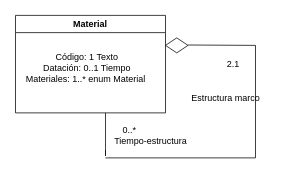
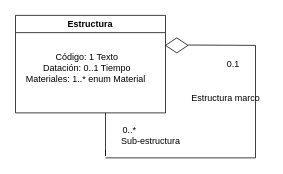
  <mxCell id="0" />
  <mxCell id="1" parent="0" />
- <mxCell id="2" value="Material" style="swimlane;whiteSpace=wrap;html=1;" vertex="1" parent="1"><mxGeometry x="20" y="20" width="200" height="130" as="geometry" /></mxCell>
+ <mxCell id="2" value="Estructura" style="swimlane;whiteSpace=wrap;html=1;" vertex="1" parent="1"><mxGeometry x="20" y="20" width="200" height="130" as="geometry" /></mxCell>
  <mxCell id="3" value="Código: 1 Texto&lt;br/&gt;Datación: 0..1 Tiempo&lt;br/&gt;Materiales: 1..* enum Material&amp;nbsp;" style="text;html=1;align=center;verticalAlign=middle;resizable=0;points=[];autosize=1;strokeColor=none;fillColor=none;" vertex="1" parent="2"><mxGeometry y="40" width="190" height="60" as="geometry" /></mxCell>
  <mxCell id="4" value="" style="rhombus;whiteSpace=wrap;html=1;" vertex="1" parent="1"><mxGeometry x="220" y="50" width="30" height="20" as="geometry" /></mxCell>
  <mxCell id="5" value="" style="endArrow=none;html=1;" edge="1" parent="1"><mxGeometry width="50" height="50" relative="1" as="geometry"><mxPoint x="250" y="59.5" as="sourcePoint" /><mxPoint x="340" y="60" as="targetPoint" /></mxGeometry></mxCell>
  <mxCell id="6" value="" style="endArrow=none;html=1;" edge="1" parent="1"><mxGeometry width="50" height="50" relative="1" as="geometry"><mxPoint x="340" y="210" as="sourcePoint" /><mxPoint x="340" y="60" as="targetPoint" /></mxGeometry></mxCell>
  <mxCell id="7" value="" style="endArrow=none;html=1;" edge="1" parent="1"><mxGeometry width="50" height="50" relative="1" as="geometry"><mxPoint x="140" y="210" as="sourcePoint" /><mxPoint x="340" y="210" as="targetPoint" /></mxGeometry></mxCell>
  <mxCell id="8" value="" style="endArrow=none;html=1;" edge="1" parent="1"><mxGeometry width="50" height="50" relative="1" as="geometry"><mxPoint x="140" y="200" as="sourcePoint" /><mxPoint x="140" y="150" as="targetPoint" /><Array as="points"><mxPoint x="140" y="210" /><mxPoint x="140" y="200" /></Array></mxGeometry></mxCell>
- <mxCell id="9" value="2.1" style="text;html=1;align=center;verticalAlign=middle;resizable=0;points=[];autosize=1;strokeColor=none;fillColor=none;" vertex="1" parent="1"><mxGeometry x="290" y="70" width="40" height="30" as="geometry" /></mxCell>
- <mxCell id="10" value="0..*&amp;nbsp; &amp;nbsp; &amp;nbsp; &amp;nbsp; &amp;nbsp; &amp;nbsp; &amp;nbsp; &amp;nbsp; &amp;nbsp;&lt;br&gt;Tiempo-estructura" style="text;html=1;align=center;verticalAlign=middle;resizable=0;points=[];autosize=1;strokeColor=none;fillColor=none;" vertex="1" parent="1"><mxGeometry x="150" y="160" width="100" height="40" as="geometry" /></mxCell>
+ <mxCell id="9" value="0.1" style="text;html=1;align=center;verticalAlign=middle;resizable=0;points=[];autosize=1;strokeColor=none;fillColor=none;" vertex="1" parent="1"><mxGeometry x="290" y="70" width="40" height="30" as="geometry" /></mxCell>
+ <mxCell id="10" value="0..*&amp;nbsp; &amp;nbsp; &amp;nbsp; &amp;nbsp; &amp;nbsp; &amp;nbsp; &amp;nbsp; &amp;nbsp; &amp;nbsp;&lt;br&gt;Sub-estructura" style="text;html=1;align=center;verticalAlign=middle;resizable=0;points=[];autosize=1;strokeColor=none;fillColor=none;" vertex="1" parent="1"><mxGeometry x="150" y="160" width="100" height="40" as="geometry" /></mxCell>
  <mxCell id="11" value="Estructura marco" style="text;html=1;align=center;verticalAlign=middle;resizable=0;points=[];autosize=1;strokeColor=none;fillColor=none;" vertex="1" parent="1"><mxGeometry x="245" y="115" width="110" height="30" as="geometry" /></mxCell>
